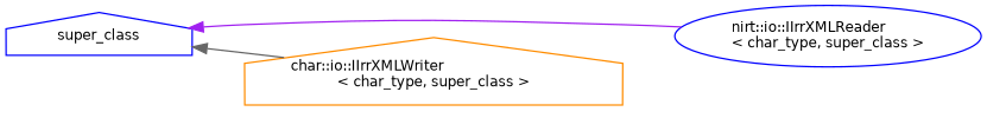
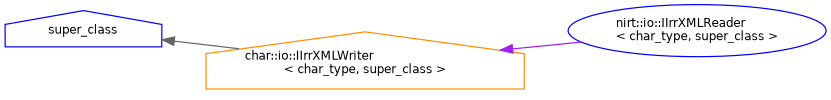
  digraph {
    rankdir=LR
    node [color=blue fillcolor=white fontname=Helvetica fontsize=10 shape=house style=filled]
    edge [dir=back fontname=Helvetica fontsize=10 labelfontname=Helvetica labelfontsize=10 style=solid]
    n1 [height=0.2 label=super_class width=0.4]
    n2 [height=0.2 label="nirt::io::IIrrXMLReader\l\< char_type, super_class \>" shape=ellipse width=0.4]
    n3 [color=darkorange height=0.2 label="char::io::IIrrXMLWriter\l\< char_type, super_class \>" width=0.4]
-   n1 -> n2 [color=purple]
+   n3 -> n2 [color=purple]
    n1 -> n3 [color=gray40]
  }
